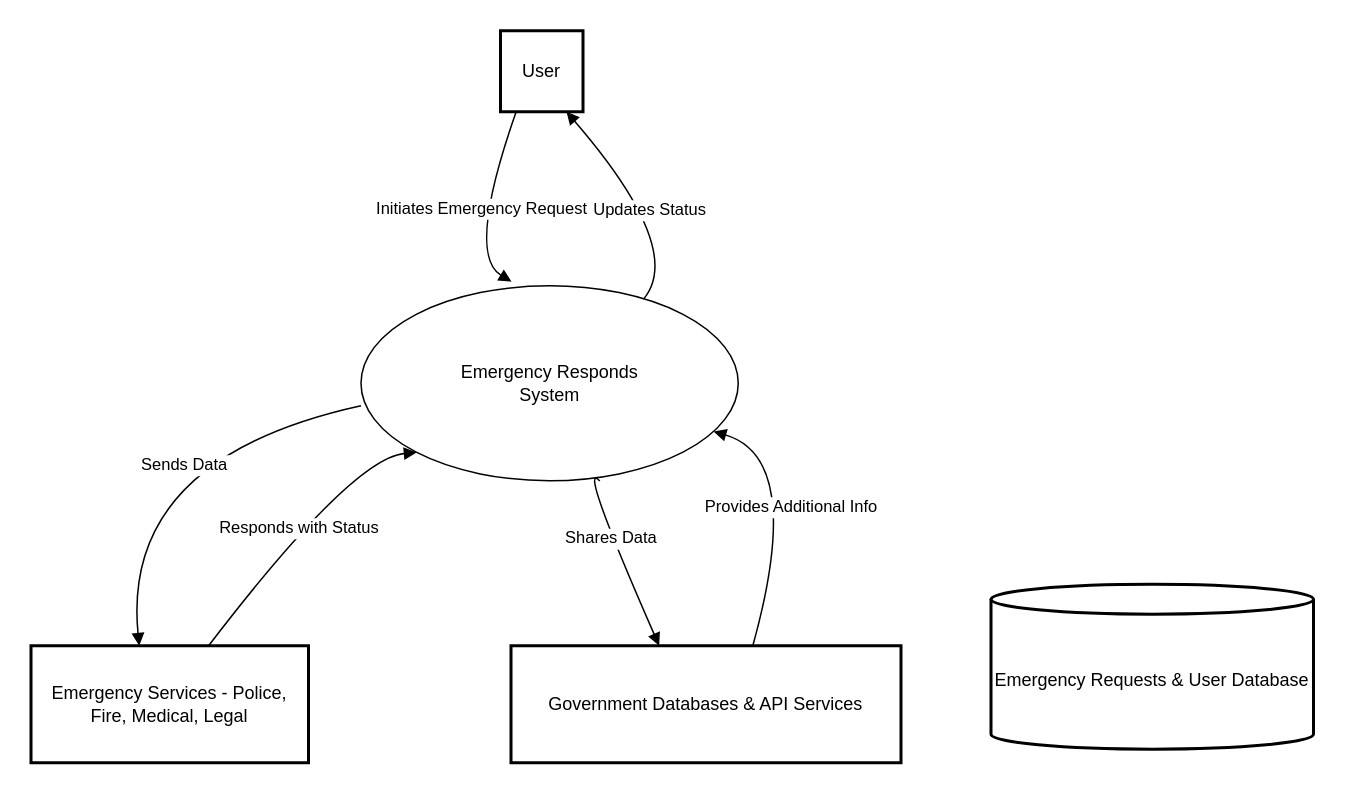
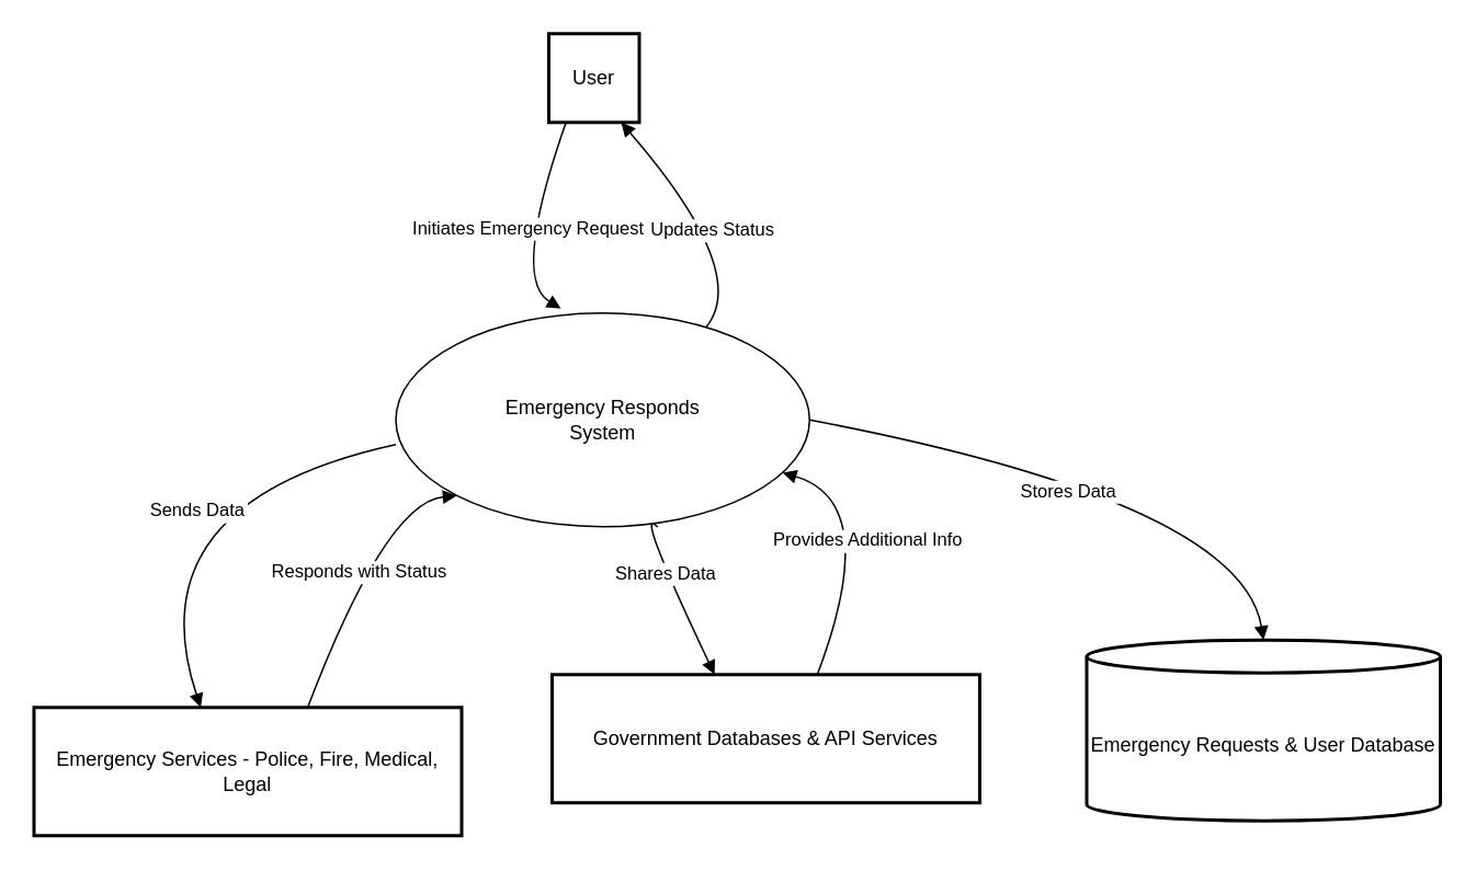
  <mxCell id="0" />
  <mxCell id="1" parent="0" />
  <mxCell id="2" value="User" style="whiteSpace=wrap;strokeWidth=2;" vertex="1" parent="1"><mxGeometry x="333" y="20" width="55" height="54" as="geometry" /></mxCell>
- <mxCell id="3" value="Emergency Services - Police, Fire, Medical, Legal" style="whiteSpace=wrap;strokeWidth=2;" vertex="1" parent="1"><mxGeometry x="20" y="430" width="185" height="78" as="geometry" /></mxCell>
- <mxCell id="4" value="Government Databases &amp; API Services" style="whiteSpace=wrap;strokeWidth=2;" vertex="1" parent="1"><mxGeometry x="340" y="430" width="260" height="78" as="geometry" /></mxCell>
+ <mxCell id="3" value="Emergency Services - Police, Fire, Medical, Legal" style="whiteSpace=wrap;strokeWidth=2;" vertex="1" parent="1"><mxGeometry x="20" y="430" width="260" height="78" as="geometry" /></mxCell>
+ <mxCell id="4" value="Government Databases &amp; API Services" style="whiteSpace=wrap;strokeWidth=2;" vertex="1" parent="1"><mxGeometry x="335" y="410" width="260" height="78" as="geometry" /></mxCell>
  <mxCell id="5" value="Emergency Requests &amp; User Database" style="shape=cylinder3;boundedLbl=1;backgroundOutline=1;size=10;strokeWidth=2;whiteSpace=wrap;" vertex="1" parent="1"><mxGeometry x="660" y="389" width="215" height="110" as="geometry" /></mxCell>
  <mxCell id="6" value="Initiates Emergency Request" style="curved=1;startArrow=none;endArrow=block;exitX=0.19;exitY=1;rounded=0;entryX=0.399;entryY=-0.021;entryDx=0;entryDy=0;entryPerimeter=0;" edge="1" parent="1" source="2" target="13"><mxGeometry relative="1" as="geometry"><Array as="points"><mxPoint x="310" y="169" /></Array><mxPoint x="330" y="160" as="targetPoint" /></mxGeometry></mxCell>
  <mxCell id="7" value="Sends Data" style="curved=1;startArrow=none;endArrow=block;entryX=0.39;entryY=0;rounded=0;exitX=0;exitY=0.615;exitDx=0;exitDy=0;exitPerimeter=0;" edge="1" parent="1" source="13" target="3"><mxGeometry x="-0.148" y="13" relative="1" as="geometry"><Array as="points"><mxPoint x="80" y="305" /></Array><mxPoint x="200" y="290" as="sourcePoint" /><mxPoint as="offset" /></mxGeometry></mxCell>
  <mxCell id="8" value="Responds with Status" style="curved=1;startArrow=none;endArrow=block;exitX=0.64;exitY=0;rounded=0;entryX=0;entryY=1;entryDx=0;entryDy=0;" edge="1" parent="1" source="3" target="13"><mxGeometry relative="1" as="geometry"><Array as="points"><mxPoint x="234" y="305" /></Array><mxPoint x="270" y="340" as="targetPoint" /></mxGeometry></mxCell>
  <mxCell id="9" value="Updates Status" style="curved=1;startArrow=none;endArrow=block;entryX=0.8;entryY=1;rounded=0;exitX=0.74;exitY=0.087;exitDx=0;exitDy=0;exitPerimeter=0;" edge="1" parent="1" source="13" target="2"><mxGeometry relative="1" as="geometry"><Array as="points"><mxPoint x="459" y="169" /></Array><mxPoint x="430" y="169" as="sourcePoint" /></mxGeometry></mxCell>
  <mxCell id="10" value="Shares Data" style="curved=1;startArrow=none;endArrow=block;entryX=0.38;entryY=0;rounded=0;exitX=0.633;exitY=1.001;exitDx=0;exitDy=0;exitPerimeter=0;" edge="1" parent="1" source="13" target="4"><mxGeometry relative="1" as="geometry"><Array as="points"><mxPoint x="384" y="305" /></Array><mxPoint x="420" y="330" as="sourcePoint" /></mxGeometry></mxCell>
  <mxCell id="11" value="Provides Additional Info" style="curved=1;startArrow=none;endArrow=block;exitX=0.62;exitY=0;rounded=0;" edge="1" parent="1" source="4" target="13"><mxGeometry relative="1" as="geometry"><Array as="points"><mxPoint x="536" y="305" /></Array><mxPoint x="460" y="310" as="targetPoint" /></mxGeometry></mxCell>
+ <mxCell id="12" value="Stores Data" style="curved=1;startArrow=none;endArrow=block;entryX=0.5;entryY=0;rounded=0;exitX=1;exitY=0.5;exitDx=0;exitDy=0;" edge="1" parent="1" source="13" target="5"><mxGeometry x="-0.077" y="-13" relative="1" as="geometry"><Array as="points"><mxPoint x="754" y="305" /></Array><mxPoint x="540" y="290" as="sourcePoint" /><mxPoint as="offset" /></mxGeometry></mxCell>
  <mxCell id="13" value="Emergency Responds&lt;div&gt;System&lt;/div&gt;" style="ellipse;whiteSpace=wrap;html=1;" vertex="1" parent="1"><mxGeometry x="240" y="190" width="251.5" height="130" as="geometry" /></mxCell>
